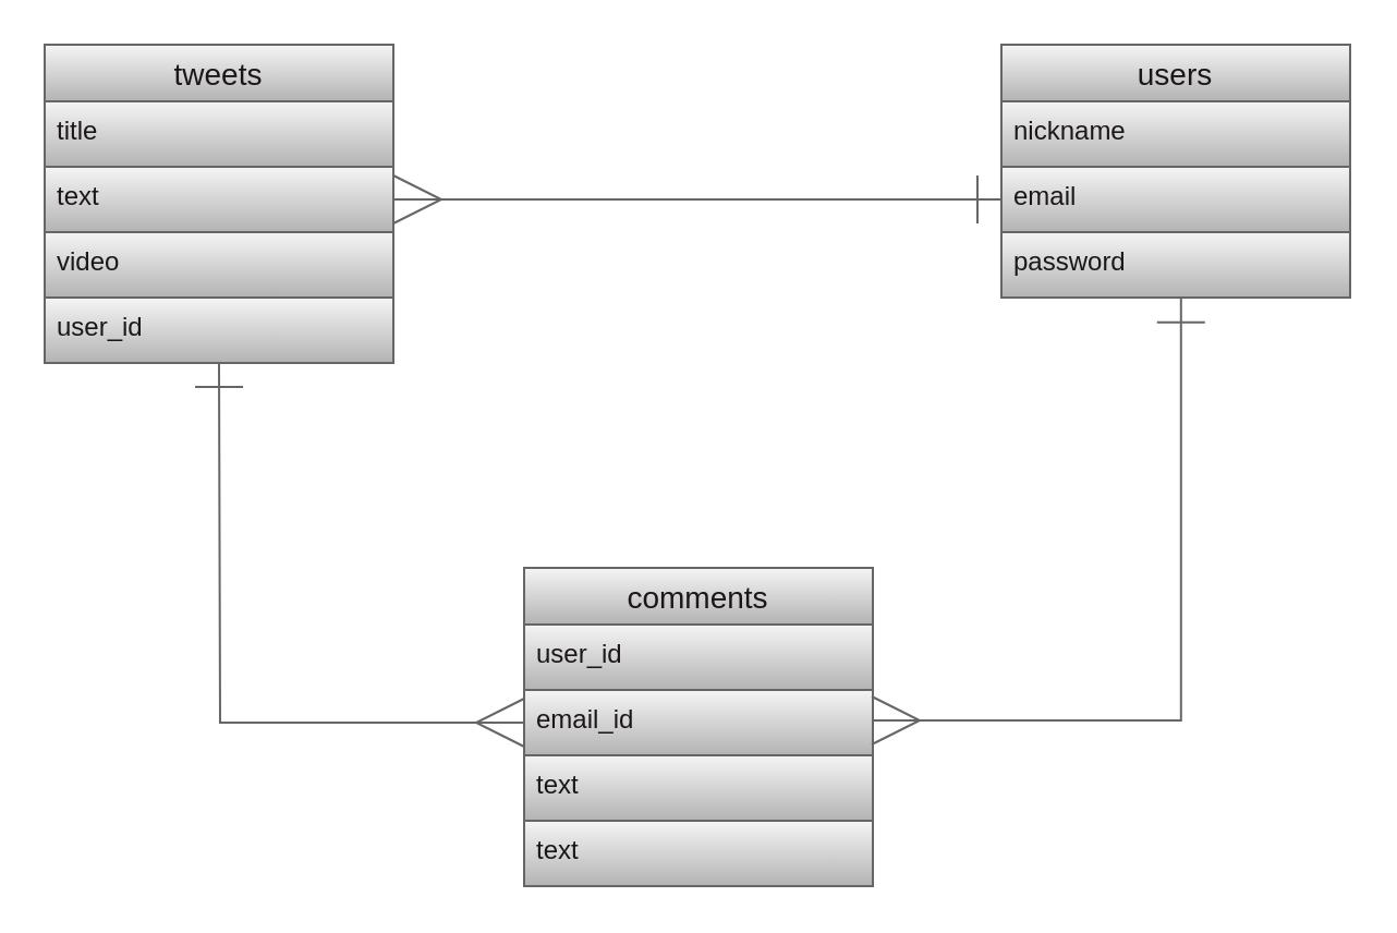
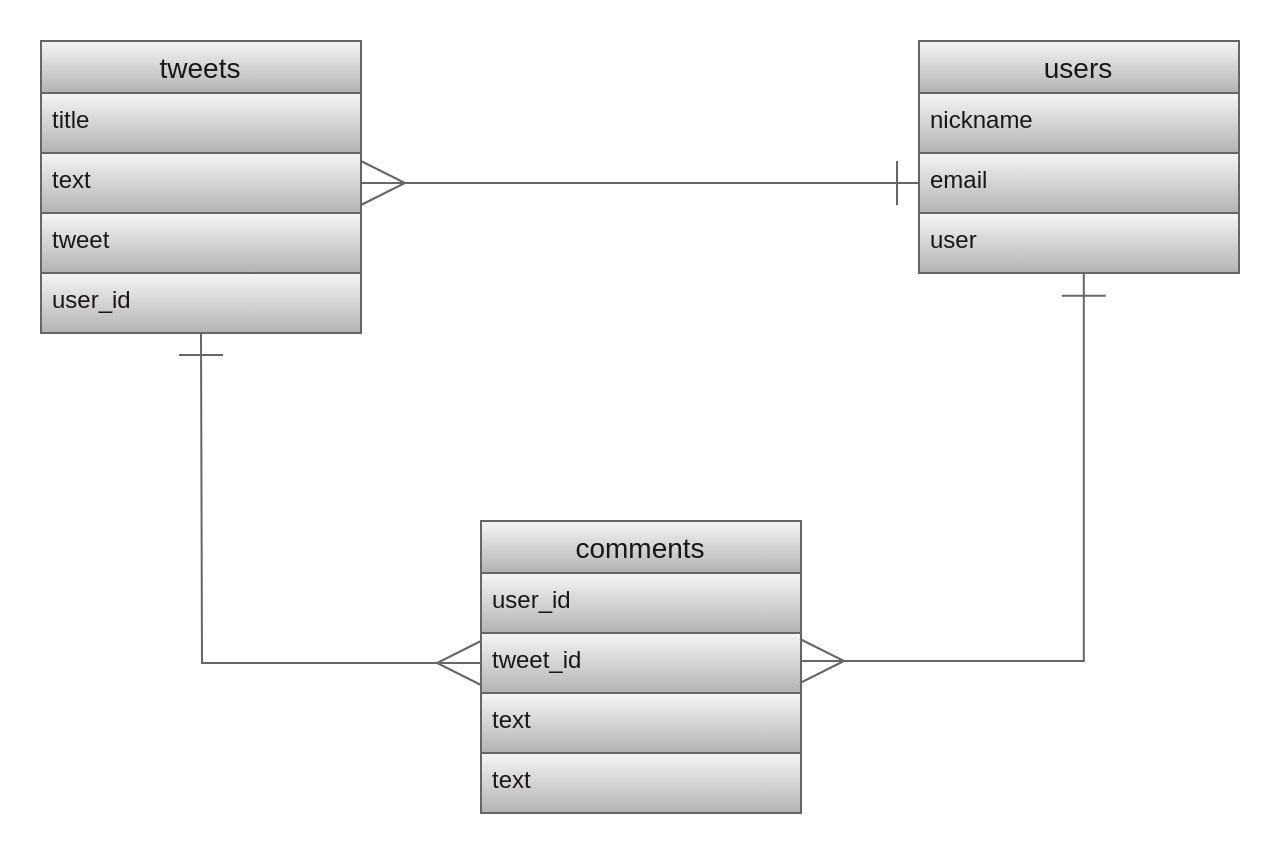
  <mxCell id="0" />
  <mxCell id="1" parent="0" />
  <mxCell id="2" value="users" style="swimlane;fontStyle=0;childLayout=stackLayout;horizontal=1;startSize=26;horizontalStack=0;resizeParent=1;resizeParentMax=0;resizeLast=0;collapsible=1;marginBottom=0;align=center;fontSize=14;rounded=0;fillColor=#f5f5f5;gradientColor=#b3b3b3;strokeColor=#666666;fontColor=#1c1717;" parent="1" vertex="1"><mxGeometry x="459" y="20" width="160" height="116" as="geometry" /></mxCell>
  <mxCell id="3" value="nickname" style="text;strokeColor=#666666;fillColor=#f5f5f5;spacingLeft=4;spacingRight=4;overflow=hidden;rotatable=0;points=[[0,0.5],[1,0.5]];portConstraint=eastwest;fontSize=12;rounded=0;gradientColor=#b3b3b3;fontColor=#1c1717;" parent="2" vertex="1"><mxGeometry y="26" width="160" height="30" as="geometry" /></mxCell>
  <mxCell id="4" value="email" style="text;strokeColor=#666666;fillColor=#f5f5f5;spacingLeft=4;spacingRight=4;overflow=hidden;rotatable=0;points=[[0,0.5],[1,0.5]];portConstraint=eastwest;fontSize=12;rounded=0;gradientColor=#b3b3b3;fontColor=#1c1717;" parent="2" vertex="1"><mxGeometry y="56" width="160" height="30" as="geometry" /></mxCell>
- <mxCell id="5" value="password" style="text;strokeColor=#666666;fillColor=#f5f5f5;spacingLeft=4;spacingRight=4;overflow=hidden;rotatable=0;points=[[0,0.5],[1,0.5]];portConstraint=eastwest;fontSize=12;rounded=0;gradientColor=#b3b3b3;fontColor=#1c1717;" parent="2" vertex="1"><mxGeometry y="86" width="160" height="30" as="geometry" /></mxCell>
+ <mxCell id="5" value="user" style="text;strokeColor=#666666;fillColor=#f5f5f5;spacingLeft=4;spacingRight=4;overflow=hidden;rotatable=0;points=[[0,0.5],[1,0.5]];portConstraint=eastwest;fontSize=12;rounded=0;gradientColor=#b3b3b3;fontColor=#1c1717;" parent="2" vertex="1"><mxGeometry y="86" width="160" height="30" as="geometry" /></mxCell>
  <mxCell id="6" value="tweets" style="swimlane;fontStyle=0;childLayout=stackLayout;horizontal=1;startSize=26;horizontalStack=0;resizeParent=1;resizeParentMax=0;resizeLast=0;collapsible=1;marginBottom=0;align=center;fontSize=14;strokeColor=#666666;rounded=0;fillColor=#f5f5f5;gradientColor=#b3b3b3;fontColor=#1c1717;" parent="1" vertex="1"><mxGeometry x="20" y="20" width="160" height="146" as="geometry" /></mxCell>
  <mxCell id="7" value="title" style="text;strokeColor=#666666;fillColor=#f5f5f5;spacingLeft=4;spacingRight=4;overflow=hidden;rotatable=0;points=[[0,0.5],[1,0.5]];portConstraint=eastwest;fontSize=12;rounded=0;gradientColor=#b3b3b3;fontColor=#1c1717;" parent="6" vertex="1"><mxGeometry y="26" width="160" height="30" as="geometry" /></mxCell>
  <mxCell id="8" value="text" style="text;strokeColor=#666666;fillColor=#f5f5f5;spacingLeft=4;spacingRight=4;overflow=hidden;rotatable=0;points=[[0,0.5],[1,0.5]];portConstraint=eastwest;fontSize=12;rounded=0;gradientColor=#b3b3b3;fontColor=#1c1717;" parent="6" vertex="1"><mxGeometry y="56" width="160" height="30" as="geometry" /></mxCell>
- <mxCell id="9" value="video" style="text;strokeColor=#666666;fillColor=#f5f5f5;spacingLeft=4;spacingRight=4;overflow=hidden;rotatable=0;points=[[0,0.5],[1,0.5]];portConstraint=eastwest;fontSize=12;rounded=0;gradientColor=#b3b3b3;fontColor=#1c1717;" parent="6" vertex="1"><mxGeometry y="86" width="160" height="30" as="geometry" /></mxCell>
+ <mxCell id="9" value="tweet" style="text;strokeColor=#666666;fillColor=#f5f5f5;spacingLeft=4;spacingRight=4;overflow=hidden;rotatable=0;points=[[0,0.5],[1,0.5]];portConstraint=eastwest;fontSize=12;rounded=0;gradientColor=#b3b3b3;fontColor=#1c1717;" parent="6" vertex="1"><mxGeometry y="86" width="160" height="30" as="geometry" /></mxCell>
  <mxCell id="10" value="user_id" style="text;strokeColor=#666666;fillColor=#f5f5f5;spacingLeft=4;spacingRight=4;overflow=hidden;rotatable=0;points=[[0,0.5],[1,0.5]];portConstraint=eastwest;fontSize=12;rounded=0;gradientColor=#b3b3b3;fontColor=#1c1717;" parent="6" vertex="1"><mxGeometry y="116" width="160" height="30" as="geometry" /></mxCell>
  <mxCell id="11" value="comments" style="swimlane;fontStyle=0;childLayout=stackLayout;horizontal=1;startSize=26;horizontalStack=0;resizeParent=1;resizeParentMax=0;resizeLast=0;collapsible=1;marginBottom=0;align=center;fontSize=14;strokeColor=#666666;rounded=0;fillColor=#f5f5f5;gradientColor=#b3b3b3;fontColor=#1c1717;" parent="1" vertex="1"><mxGeometry x="240" y="260" width="160" height="146" as="geometry" /></mxCell>
  <mxCell id="12" value="user_id" style="text;strokeColor=#666666;fillColor=#f5f5f5;spacingLeft=4;spacingRight=4;overflow=hidden;rotatable=0;points=[[0,0.5],[1,0.5]];portConstraint=eastwest;fontSize=12;rounded=0;gradientColor=#b3b3b3;fontColor=#1c1717;" parent="11" vertex="1"><mxGeometry y="26" width="160" height="30" as="geometry" /></mxCell>
- <mxCell id="13" value="email_id" style="text;strokeColor=#666666;fillColor=#f5f5f5;spacingLeft=4;spacingRight=4;overflow=hidden;rotatable=0;points=[[0,0.5],[1,0.5]];portConstraint=eastwest;fontSize=12;rounded=0;gradientColor=#b3b3b3;fontColor=#1c1717;" parent="11" vertex="1"><mxGeometry y="56" width="160" height="30" as="geometry" /></mxCell>
+ <mxCell id="13" value="tweet_id" style="text;strokeColor=#666666;fillColor=#f5f5f5;spacingLeft=4;spacingRight=4;overflow=hidden;rotatable=0;points=[[0,0.5],[1,0.5]];portConstraint=eastwest;fontSize=12;rounded=0;gradientColor=#b3b3b3;fontColor=#1c1717;" parent="11" vertex="1"><mxGeometry y="56" width="160" height="30" as="geometry" /></mxCell>
  <mxCell id="14" value="text" style="text;strokeColor=#666666;fillColor=#f5f5f5;spacingLeft=4;spacingRight=4;overflow=hidden;rotatable=0;points=[[0,0.5],[1,0.5]];portConstraint=eastwest;fontSize=12;rounded=0;gradientColor=#b3b3b3;fontColor=#1c1717;" parent="11" vertex="1"><mxGeometry y="86" width="160" height="30" as="geometry" /></mxCell>
  <mxCell id="15" value="text" style="text;strokeColor=#666666;fillColor=#f5f5f5;spacingLeft=4;spacingRight=4;overflow=hidden;rotatable=0;points=[[0,0.5],[1,0.5]];portConstraint=eastwest;fontSize=12;rounded=0;gradientColor=#b3b3b3;fontColor=#1c1717;" vertex="1" parent="11"><mxGeometry y="116" width="160" height="30" as="geometry" /></mxCell>
  <mxCell id="16" value="" style="endArrow=ERone;html=1;rounded=0;entryX=0;entryY=0.5;entryDx=0;entryDy=0;exitX=1;exitY=0.5;exitDx=0;exitDy=0;startArrow=ERmany;startFill=0;endFill=0;strokeWidth=1;endSize=20;startSize=20;fillColor=#f5f5f5;gradientColor=#b3b3b3;strokeColor=#666666;fontColor=#1c1717;" parent="1" source="8" target="4" edge="1"><mxGeometry relative="1" as="geometry"><mxPoint x="180" y="92.5" as="sourcePoint" /><mxPoint x="340" y="92.5" as="targetPoint" /></mxGeometry></mxCell>
  <mxCell id="17" value="" style="endArrow=ERmany;html=1;rounded=0;entryX=0;entryY=0.5;entryDx=0;entryDy=0;exitX=1;exitY=0.5;exitDx=0;exitDy=0;startArrow=ERone;startFill=0;endFill=0;strokeWidth=1;endSize=20;startSize=20;edgeStyle=orthogonalEdgeStyle;fillColor=#f5f5f5;gradientColor=#b3b3b3;strokeColor=#666666;fontColor=#1c1717;" parent="1" target="13" edge="1"><mxGeometry relative="1" as="geometry"><mxPoint x="100" y="166" as="sourcePoint" /><mxPoint x="379" y="166" as="targetPoint" /></mxGeometry></mxCell>
  <mxCell id="18" value="" style="endArrow=ERone;html=1;rounded=0;entryX=0.515;entryY=1.011;entryDx=0;entryDy=0;exitX=1;exitY=0.5;exitDx=0;exitDy=0;startArrow=ERmany;startFill=0;endFill=0;strokeWidth=1;endSize=20;startSize=20;entryPerimeter=0;edgeStyle=orthogonalEdgeStyle;fillColor=#f5f5f5;gradientColor=#b3b3b3;strokeColor=#666666;fontColor=#1c1717;" parent="1" target="5" edge="1"><mxGeometry relative="1" as="geometry"><mxPoint x="399.5" y="330" as="sourcePoint" /><mxPoint x="678.5" y="330" as="targetPoint" /><Array as="points"><mxPoint x="541" y="330" /></Array></mxGeometry></mxCell>
